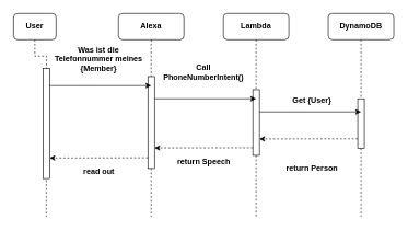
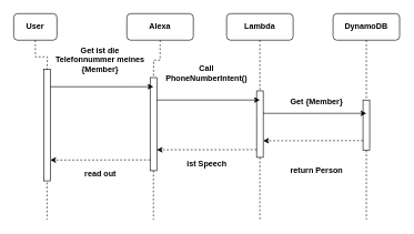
  <mxCell id="0" />
  <mxCell id="1" parent="0" />
  <mxCell id="2" style="edgeStyle=orthogonalEdgeStyle;rounded=0;orthogonalLoop=1;jettySize=auto;html=1;dashed=1;endArrow=none;endFill=0;" parent="1" edge="1"><mxGeometry relative="1" as="geometry"><mxPoint x="70" y="330" as="targetPoint" /><mxPoint x="70" y="220" as="sourcePoint" /></mxGeometry></mxCell>
  <mxCell id="3" value="User" style="rounded=1;whiteSpace=wrap;html=1;fontStyle=1" parent="1" vertex="1"><mxGeometry x="20" y="20" width="65" height="40" as="geometry" /></mxCell>
  <mxCell id="4" style="edgeStyle=orthogonalEdgeStyle;rounded=0;orthogonalLoop=1;jettySize=auto;html=1;exitX=0.5;exitY=1;exitDx=0;exitDy=0;endArrow=none;endFill=0;dashed=1;" parent="1" edge="1"><mxGeometry relative="1" as="geometry"><mxPoint x="230" y="330" as="targetPoint" /><mxPoint x="230" y="220" as="sourcePoint" /></mxGeometry></mxCell>
- <mxCell id="5" value="Alexa" style="rounded=1;whiteSpace=wrap;html=1;fontStyle=1" parent="1" vertex="1"><mxGeometry x="180" y="20" width="100" height="40" as="geometry" /></mxCell>
+ <mxCell id="5" value="Alexa" style="rounded=1;whiteSpace=wrap;html=1;fontStyle=1" parent="1" vertex="1"><mxGeometry x="190" y="20" width="100" height="40" as="geometry" /></mxCell>
  <mxCell id="6" style="edgeStyle=orthogonalEdgeStyle;rounded=0;orthogonalLoop=1;jettySize=auto;html=1;dashed=1;endArrow=none;endFill=0;" parent="1" source="16" edge="1"><mxGeometry relative="1" as="geometry"><mxPoint x="390" y="330" as="targetPoint" /></mxGeometry></mxCell>
  <mxCell id="7" value="Lambda" style="rounded=1;whiteSpace=wrap;html=1;fontStyle=1" parent="1" vertex="1"><mxGeometry x="340" y="20" width="100" height="40" as="geometry" /></mxCell>
  <mxCell id="8" style="edgeStyle=orthogonalEdgeStyle;rounded=0;orthogonalLoop=1;jettySize=auto;html=1;dashed=1;endArrow=none;endFill=0;" parent="1" source="18" edge="1"><mxGeometry relative="1" as="geometry"><mxPoint x="550" y="330" as="targetPoint" /></mxGeometry></mxCell>
  <mxCell id="9" value="DynamoDB" style="rounded=1;whiteSpace=wrap;html=1;fontStyle=1" parent="1" vertex="1"><mxGeometry x="500" y="20" width="100" height="40" as="geometry" /></mxCell>
  <mxCell id="10" style="edgeStyle=orthogonalEdgeStyle;rounded=0;orthogonalLoop=1;jettySize=auto;html=1;dashed=1;endArrow=none;endFill=0;" parent="1" source="3" edge="1"><mxGeometry relative="1" as="geometry"><mxPoint x="70" y="110" as="targetPoint" /><mxPoint x="70" y="60" as="sourcePoint" /></mxGeometry></mxCell>
- <mxCell id="11" value="Was ist die Telefonnummer meines {Member}" style="text;html=1;strokeColor=none;fillColor=none;align=center;verticalAlign=middle;whiteSpace=wrap;rounded=0;fontStyle=1" parent="1" vertex="1"><mxGeometry x="75" y="80" width="150" height="20" as="geometry" /></mxCell>
+ <mxCell id="11" value="Get ist die Telefonnummer meines {Member}" style="text;html=1;strokeColor=none;fillColor=none;align=center;verticalAlign=middle;whiteSpace=wrap;rounded=0;fontStyle=1" parent="1" vertex="1"><mxGeometry x="75" y="80" width="150" height="20" as="geometry" /></mxCell>
  <mxCell id="12" value="Call PhoneNumberIntent()" style="text;html=1;strokeColor=none;fillColor=none;align=center;verticalAlign=middle;whiteSpace=wrap;rounded=0;fontStyle=1" parent="1" vertex="1"><mxGeometry x="290" y="100" width="40" height="20" as="geometry" /></mxCell>
  <mxCell id="13" style="edgeStyle=orthogonalEdgeStyle;rounded=0;orthogonalLoop=1;jettySize=auto;html=1;exitX=0.5;exitY=1;exitDx=0;exitDy=0;endArrow=none;endFill=0;dashed=1;" parent="1" source="5" edge="1"><mxGeometry relative="1" as="geometry"><mxPoint x="230" y="120" as="targetPoint" /><mxPoint x="230" y="60" as="sourcePoint" /></mxGeometry></mxCell>
  <mxCell id="14" value="" style="rounded=0;whiteSpace=wrap;html=1;" parent="1" vertex="1"><mxGeometry x="65" y="104.07" width="10" height="167.5" as="geometry" /></mxCell>
  <mxCell id="15" value="" style="rounded=0;whiteSpace=wrap;html=1;" parent="1" vertex="1"><mxGeometry x="225" y="116.25" width="10" height="140" as="geometry" /></mxCell>
  <mxCell id="16" value="" style="rounded=0;whiteSpace=wrap;html=1;" parent="1" vertex="1"><mxGeometry x="385" y="136.25" width="10" height="100" as="geometry" /></mxCell>
  <mxCell id="17" style="edgeStyle=orthogonalEdgeStyle;rounded=0;orthogonalLoop=1;jettySize=auto;html=1;dashed=1;endArrow=none;endFill=0;" parent="1" source="7" target="16" edge="1"><mxGeometry relative="1" as="geometry"><mxPoint x="390" y="330" as="targetPoint" /><mxPoint x="390" y="60" as="sourcePoint" /></mxGeometry></mxCell>
  <mxCell id="18" value="" style="rounded=0;whiteSpace=wrap;html=1;" parent="1" vertex="1"><mxGeometry x="545" y="150" width="10" height="75.63" as="geometry" /></mxCell>
  <mxCell id="19" style="edgeStyle=orthogonalEdgeStyle;rounded=0;orthogonalLoop=1;jettySize=auto;html=1;dashed=1;endArrow=none;endFill=0;" parent="1" source="9" target="18" edge="1"><mxGeometry relative="1" as="geometry"><mxPoint x="550" y="330" as="targetPoint" /><mxPoint x="550" y="60" as="sourcePoint" /></mxGeometry></mxCell>
  <mxCell id="20" value="" style="endArrow=classic;html=1;entryX=0.5;entryY=0.098;entryDx=0;entryDy=0;entryPerimeter=0;" parent="1" target="15" edge="1"><mxGeometry width="50" height="50" relative="1" as="geometry"><mxPoint x="75" y="130" as="sourcePoint" /><mxPoint x="220" y="130" as="targetPoint" /></mxGeometry></mxCell>
  <mxCell id="21" value="" style="endArrow=classic;html=1;entryX=0.5;entryY=0.098;entryDx=0;entryDy=0;entryPerimeter=0;" parent="1" edge="1"><mxGeometry width="50" height="50" relative="1" as="geometry"><mxPoint x="235" y="150.03" as="sourcePoint" /><mxPoint x="390" y="150" as="targetPoint" /></mxGeometry></mxCell>
  <mxCell id="22" value="" style="endArrow=classic;html=1;entryX=0.5;entryY=0.098;entryDx=0;entryDy=0;entryPerimeter=0;" parent="1" edge="1"><mxGeometry width="50" height="50" relative="1" as="geometry"><mxPoint x="395" y="170.03" as="sourcePoint" /><mxPoint x="550" y="170" as="targetPoint" /></mxGeometry></mxCell>
  <mxCell id="23" value="" style="endArrow=classic;html=1;entryX=1;entryY=0.75;entryDx=0;entryDy=0;dashed=1;" parent="1" target="16" edge="1"><mxGeometry width="50" height="50" relative="1" as="geometry"><mxPoint x="545" y="211" as="sourcePoint" /><mxPoint x="410" y="210" as="targetPoint" /></mxGeometry></mxCell>
  <mxCell id="24" value="" style="endArrow=classic;html=1;entryX=1;entryY=0.75;entryDx=0;entryDy=0;dashed=1;" parent="1" edge="1"><mxGeometry width="50" height="50" relative="1" as="geometry"><mxPoint x="385" y="224.63" as="sourcePoint" /><mxPoint x="235" y="224.88" as="targetPoint" /></mxGeometry></mxCell>
  <mxCell id="25" value="" style="endArrow=classic;html=1;entryX=1;entryY=0.75;entryDx=0;entryDy=0;dashed=1;" parent="1" edge="1"><mxGeometry width="50" height="50" relative="1" as="geometry"><mxPoint x="225" y="240" as="sourcePoint" /><mxPoint x="75" y="240.25" as="targetPoint" /></mxGeometry></mxCell>
- <mxCell id="26" value="Get {User}" style="text;html=1;align=center;verticalAlign=middle;resizable=0;points=[];autosize=1;fontStyle=1" parent="1" vertex="1"><mxGeometry x="430" y="142" width="90" height="20" as="geometry" /></mxCell>
+ <mxCell id="26" value="Get {Member}" style="text;html=1;align=center;verticalAlign=middle;resizable=0;points=[];autosize=1;fontStyle=1" parent="1" vertex="1"><mxGeometry x="430" y="142" width="90" height="20" as="geometry" /></mxCell>
  <mxCell id="27" value="return Person" style="text;html=1;align=center;verticalAlign=middle;resizable=0;points=[];autosize=1;fontStyle=1" parent="1" vertex="1"><mxGeometry x="430" y="246.25" width="90" height="20" as="geometry" /></mxCell>
- <mxCell id="28" value="return Speech" style="text;html=1;align=center;verticalAlign=middle;resizable=0;points=[];autosize=1;fontStyle=1" parent="1" vertex="1"><mxGeometry x="260" y="236.25" width="100" height="20" as="geometry" /></mxCell>
+ <mxCell id="28" value="ist Speech" style="text;html=1;align=center;verticalAlign=middle;resizable=0;points=[];autosize=1;fontStyle=1" parent="1" vertex="1"><mxGeometry x="260" y="236.25" width="100" height="20" as="geometry" /></mxCell>
  <mxCell id="29" value="read out" style="text;html=1;align=center;verticalAlign=middle;resizable=0;points=[];autosize=1;fontStyle=1" parent="1" vertex="1"><mxGeometry x="120" y="251.57" width="60" height="20" as="geometry" /></mxCell>
